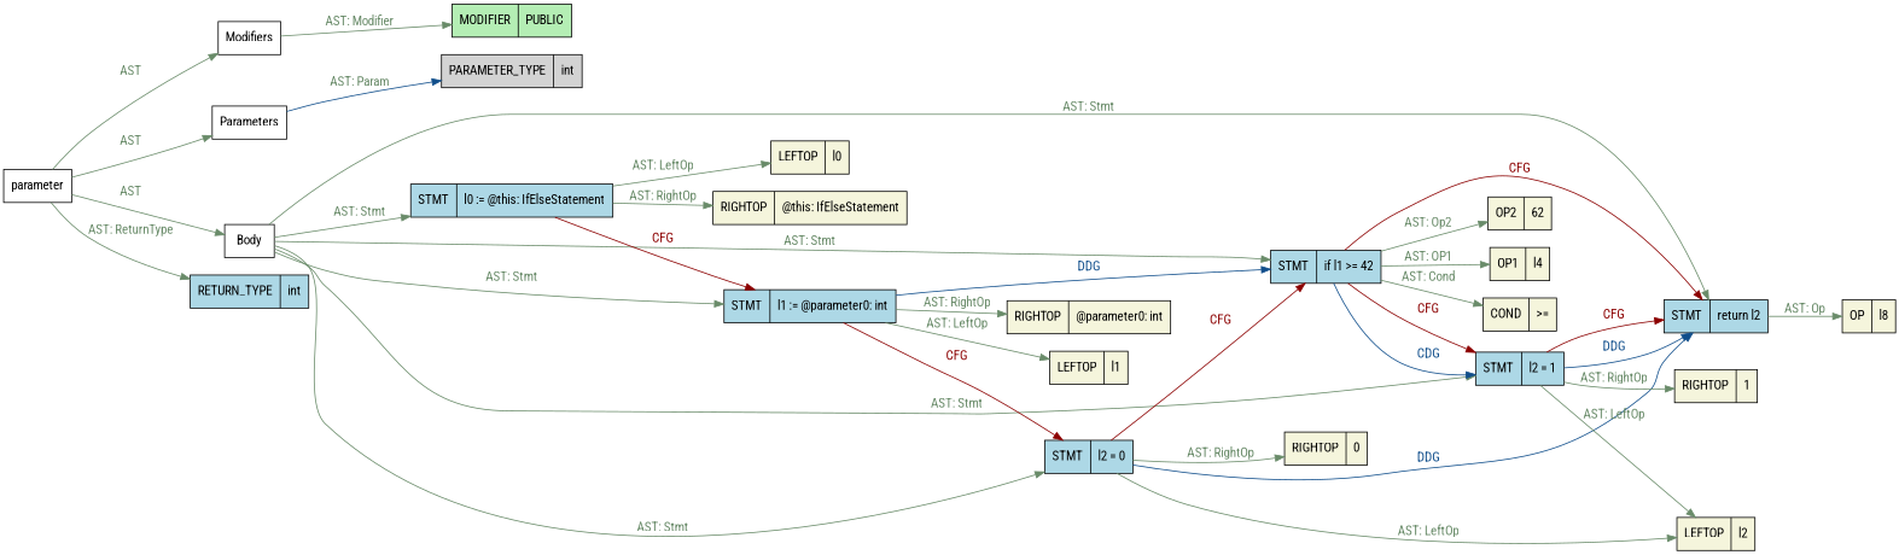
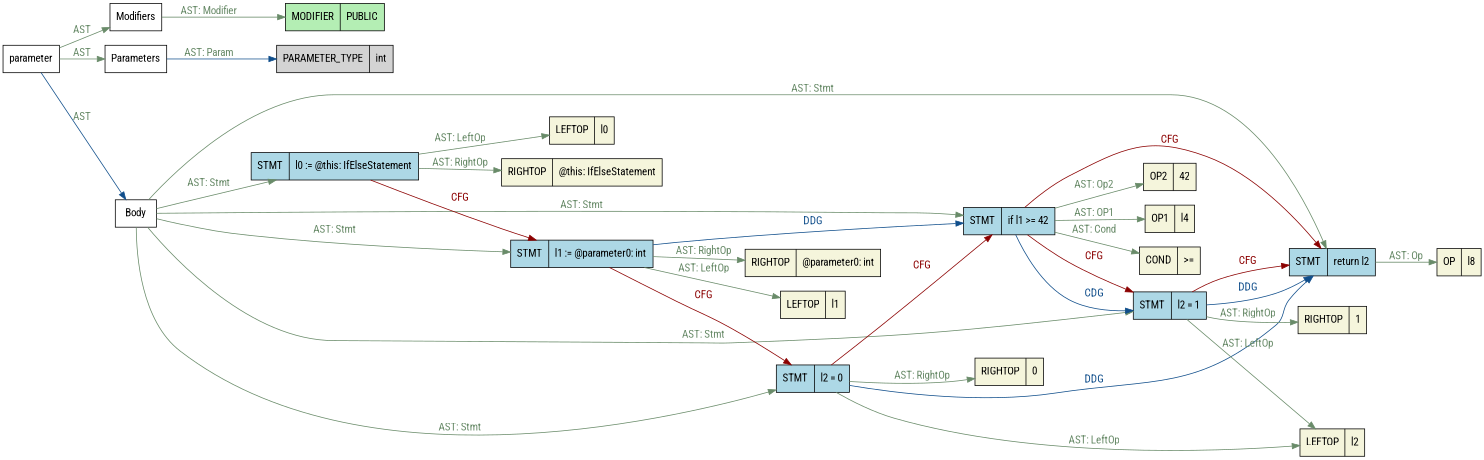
  digraph {
    fontname="Roboto Condensed"
    rankdir=LR
    node [fillcolor=beige fontname="Roboto Condensed" shape=record style=filled]
    edge [color=darkseagreen4 fontcolor=darkseagreen4 fontname="Roboto Condensed" style=filled]
    n1 [fillcolor=white label=parameter]
    n2 [fillcolor=white label=Modifiers]
    n3 [fillcolor=white label=Parameters]
    n4 [fillcolor=white label=Body]
-   n5 [fillcolor=lightblue label="{<f0> RETURN_TYPE | <f1> int}"]
    n6 [fillcolor=darkseagreen2 label="{<f0> MODIFIER | <f1> PUBLIC}"]
    n7 [fillcolor=lightgray label="{<f0> PARAMETER_TYPE | <f1> int}"]
    n8 [fillcolor=lightblue label="{<f0> STMT | <f1> l0 := @this: IfElseStatement}"]
    n9 [fillcolor=lightblue label="{<f0> STMT | <f1> l1 := @parameter0: int}"]
    n10 [fillcolor=lightblue label="{<f0> STMT | <f1> l2 = 0}"]
    n11 [fillcolor=lightblue label="{<f0> STMT | <f1> if l1 &gt;= 42}"]
    n12 [fillcolor=lightblue label="{<f0> STMT | <f1> l2 = 1}"]
    n13 [fillcolor=lightblue label="{<f0> STMT | <f1> return l2}"]
    n14 [label="{<f0> LEFTOP | <f1> l0}"]
    n15 [label="{<f0> RIGHTOP | <f1> @this: IfElseStatement}"]
    n16 [label="{<f0> LEFTOP | <f1> l1}"]
    n17 [label="{<f0> RIGHTOP | <f1> @parameter0: int}"]
    n18 [label="{<f0> LEFTOP | <f1> l2}"]
    n19 [label="{<f0> RIGHTOP | <f1> 0}"]
    n20 [label="{<f0> OP1 | <f1> l4}"]
    n21 [label="{<f0> COND | <f1>  &gt;= }"]
-   n22 [label="{<f0> OP2 | <f1> 62}"]
+   n22 [label="{<f0> OP2 | <f1> 42}"]
    n23 [label="{<f0> RIGHTOP | <f1> 1}"]
    n24 [label="{<f0> OP | <f1> l8}"]
    n1 -> n2 [label=AST]
    n1 -> n3 [label=AST]
-   n1 -> n4 [label=AST]
-   n1 -> n5 [label="AST: ReturnType"]
+   n1 -> n4 [color=dodgerblue4 label=AST]
    n2 -> n6 [label="AST: Modifier"]
    n3 -> n7 [color=dodgerblue4 label="AST: Param"]
    n4 -> n8 [label="AST: Stmt"]
    n4 -> n9 [label="AST: Stmt"]
    n4 -> n10 [label="AST: Stmt"]
    n4 -> n11 [label="AST: Stmt"]
    n4 -> n12 [label="AST: Stmt"]
    n4 -> n13 [label="AST: Stmt"]
    n8 -> n9 [color=darkred fontcolor=darkred label=CFG]
    n8 -> n14 [label="AST: LeftOp"]
    n8 -> n15 [label="AST: RightOp"]
    n9 -> n10 [color=darkred fontcolor=darkred label=CFG]
    n9 -> n11 [color=dodgerblue4 fontcolor=dodgerblue4 label=DDG]
    n9 -> n16 [label="AST: LeftOp"]
    n9 -> n17 [label="AST: RightOp"]
    n10 -> n11 [color=darkred fontcolor=darkred label=CFG]
    n10 -> n13 [color=dodgerblue4 fontcolor=dodgerblue4 label=DDG]
    n10 -> n18 [label="AST: LeftOp"]
    n10 -> n19 [label="AST: RightOp"]
    n11 -> n12 [color=darkred fontcolor=darkred label=CFG]
    n11 -> n12 [color=dodgerblue4 fontcolor=dodgerblue4 label=CDG]
    n11 -> n13 [color=darkred fontcolor=darkred label=CFG]
    n11 -> n20 [label="AST: OP1"]
    n11 -> n21 [label="AST: Cond"]
    n11 -> n22 [label="AST: Op2"]
    n12 -> n13 [color=darkred fontcolor=darkred label=CFG]
    n12 -> n13 [color=dodgerblue4 fontcolor=dodgerblue4 label=DDG]
    n12 -> n18 [label="AST: LeftOp"]
    n12 -> n23 [label="AST: RightOp"]
    n13 -> n24 [label="AST: Op"]
  }
